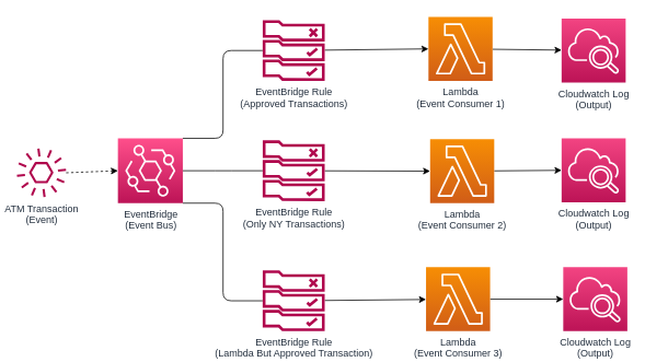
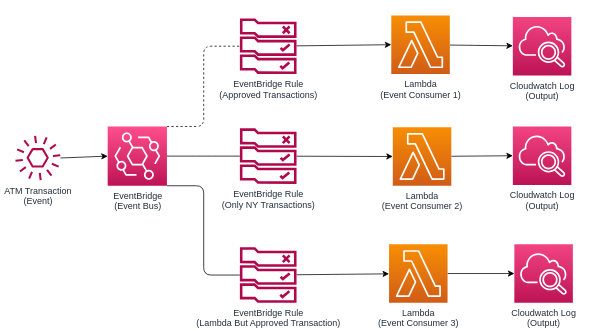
  <mxCell id="0" />
  <mxCell id="1" parent="0" />
- <mxCell id="2" style="edgeStyle=elbowEdgeStyle;html=1;endArrow=none;endFill=0;exitX=1;exitY=0;exitDx=0;exitDy=0;exitPerimeter=0;" edge="1" parent="1" source="5" target="7"><mxGeometry relative="1" as="geometry"><mxPoint x="223" y="208" as="sourcePoint" /></mxGeometry></mxCell>
+ <mxCell id="2" style="edgeStyle=elbowEdgeStyle;html=1;endArrow=none;endFill=0;exitX=1;exitY=0;exitDx=0;exitDy=0;exitPerimeter=0;dashed=1;" edge="1" parent="1" source="5" target="7"><mxGeometry relative="1" as="geometry"><mxPoint x="223" y="208" as="sourcePoint" /></mxGeometry></mxCell>
  <mxCell id="3" style="edgeStyle=elbowEdgeStyle;html=1;exitX=1;exitY=1;exitDx=0;exitDy=0;exitPerimeter=0;endArrow=none;endFill=0;" edge="1" parent="1" source="5" target="15"><mxGeometry relative="1" as="geometry" /></mxCell>
  <mxCell id="4" style="edgeStyle=elbowEdgeStyle;html=1;endArrow=none;endFill=0;" edge="1" parent="1" source="5" target="13"><mxGeometry relative="1" as="geometry" /></mxCell>
  <mxCell id="5" value="EventBridge&lt;br&gt;(Event Bus)" style="sketch=0;points=[[0,0,0],[0.25,0,0],[0.5,0,0],[0.75,0,0],[1,0,0],[0,1,0],[0.25,1,0],[0.5,1,0],[0.75,1,0],[1,1,0],[0,0.25,0],[0,0.5,0],[0,0.75,0],[1,0.25,0],[1,0.5,0],[1,0.75,0]];outlineConnect=0;fontColor=#232F3E;gradientColor=#FF4F8B;gradientDirection=north;fillColor=#BC1356;strokeColor=#ffffff;dashed=0;verticalLabelPosition=bottom;verticalAlign=top;align=center;html=1;fontSize=12;fontStyle=0;aspect=fixed;shape=mxgraph.aws4.resourceIcon;resIcon=mxgraph.aws4.eventbridge;" parent="1" vertex="1"><mxGeometry x="143" y="168" width="79" height="79" as="geometry" /></mxCell>
  <mxCell id="6" style="edgeStyle=none;html=1;entryX=0;entryY=0.5;entryDx=0;entryDy=0;entryPerimeter=0;" edge="1" parent="1" source="7" target="17"><mxGeometry relative="1" as="geometry" /></mxCell>
  <mxCell id="7" value="EventBridge Rule&lt;br&gt;(Approved Transactions)" style="sketch=0;outlineConnect=0;fontColor=#232F3E;gradientColor=none;fillColor=#B0084D;strokeColor=none;dashed=0;verticalLabelPosition=bottom;verticalAlign=top;align=center;html=1;fontSize=12;fontStyle=0;aspect=fixed;pointerEvents=1;shape=mxgraph.aws4.rule_2;" parent="1" vertex="1"><mxGeometry x="319" y="24" width="75.94" height="74" as="geometry" /></mxCell>
- <mxCell id="8" style="edgeStyle=none;html=1;exitX=1;exitY=0.5;exitDx=0;exitDy=0;exitPerimeter=0;entryX=0;entryY=0.5;entryDx=0;entryDy=0;entryPerimeter=0;startArrow=none;dashed=1;" edge="1" parent="1" source="22" target="5"><mxGeometry relative="1" as="geometry" /></mxCell>
+ <mxCell id="8" style="edgeStyle=none;html=1;exitX=1;exitY=0.5;exitDx=0;exitDy=0;exitPerimeter=0;entryX=0;entryY=0.5;entryDx=0;entryDy=0;entryPerimeter=0;startArrow=none;" edge="1" parent="1" source="22" target="5"><mxGeometry relative="1" as="geometry" /></mxCell>
  <mxCell id="9" style="edgeStyle=none;html=1;entryX=0;entryY=0.5;entryDx=0;entryDy=0;entryPerimeter=0;" edge="1" parent="1" source="10" target="20"><mxGeometry relative="1" as="geometry" /></mxCell>
  <mxCell id="10" value="Lambda&lt;br&gt;(Event Consumer 2)" style="sketch=0;points=[[0,0,0],[0.25,0,0],[0.5,0,0],[0.75,0,0],[1,0,0],[0,1,0],[0.25,1,0],[0.5,1,0],[0.75,1,0],[1,1,0],[0,0.25,0],[0,0.5,0],[0,0.75,0],[1,0.25,0],[1,0.5,0],[1,0.75,0]];outlineConnect=0;fontColor=#232F3E;gradientColor=#F78E04;gradientDirection=north;fillColor=#D05C17;strokeColor=#ffffff;dashed=0;verticalLabelPosition=bottom;verticalAlign=top;align=center;html=1;fontSize=12;fontStyle=0;aspect=fixed;shape=mxgraph.aws4.resourceIcon;resIcon=mxgraph.aws4.lambda;" parent="1" vertex="1"><mxGeometry x="523" y="169" width="78" height="78" as="geometry" /></mxCell>
  <mxCell id="11" value="Cloudwatch Log&lt;br&gt;(Output)" style="sketch=0;points=[[0,0,0],[0.25,0,0],[0.5,0,0],[0.75,0,0],[1,0,0],[0,1,0],[0.25,1,0],[0.5,1,0],[0.75,1,0],[1,1,0],[0,0.25,0],[0,0.5,0],[0,0.75,0],[1,0.25,0],[1,0.5,0],[1,0.75,0]];points=[[0,0,0],[0.25,0,0],[0.5,0,0],[0.75,0,0],[1,0,0],[0,1,0],[0.25,1,0],[0.5,1,0],[0.75,1,0],[1,1,0],[0,0.25,0],[0,0.5,0],[0,0.75,0],[1,0.25,0],[1,0.5,0],[1,0.75,0]];outlineConnect=0;fontColor=#232F3E;gradientColor=#F34482;gradientDirection=north;fillColor=#BC1356;strokeColor=#ffffff;dashed=0;verticalLabelPosition=bottom;verticalAlign=top;align=center;html=1;fontSize=12;fontStyle=0;aspect=fixed;shape=mxgraph.aws4.resourceIcon;resIcon=mxgraph.aws4.cloudwatch_2;" parent="1" vertex="1"><mxGeometry x="683" y="22" width="78" height="78" as="geometry" /></mxCell>
  <mxCell id="12" style="edgeStyle=none;html=1;entryX=0;entryY=0.5;entryDx=0;entryDy=0;entryPerimeter=0;" edge="1" parent="1" source="13" target="10"><mxGeometry relative="1" as="geometry" /></mxCell>
  <mxCell id="13" value="EventBridge Rule&lt;br&gt;(Only NY Transactions)" style="sketch=0;outlineConnect=0;fontColor=#232F3E;gradientColor=none;fillColor=#B0084D;strokeColor=none;dashed=0;verticalLabelPosition=bottom;verticalAlign=top;align=center;html=1;fontSize=12;fontStyle=0;aspect=fixed;pointerEvents=1;shape=mxgraph.aws4.rule_2;" parent="1" vertex="1"><mxGeometry x="319" y="170.5" width="75.94" height="74" as="geometry" /></mxCell>
  <mxCell id="14" style="edgeStyle=none;html=1;" edge="1" parent="1" source="15" target="19"><mxGeometry relative="1" as="geometry" /></mxCell>
  <mxCell id="15" value="EventBridge Rule&lt;br&gt;(Lambda But Approved Transaction)" style="sketch=0;outlineConnect=0;fontColor=#232F3E;gradientColor=none;fillColor=#B0084D;strokeColor=none;dashed=0;verticalLabelPosition=bottom;verticalAlign=top;align=center;html=1;fontSize=12;fontStyle=0;aspect=fixed;pointerEvents=1;shape=mxgraph.aws4.rule_2;" parent="1" vertex="1"><mxGeometry x="319" y="329" width="75.94" height="74" as="geometry" /></mxCell>
  <mxCell id="16" style="edgeStyle=none;html=1;" edge="1" parent="1" source="17" target="11"><mxGeometry relative="1" as="geometry" /></mxCell>
  <mxCell id="17" value="Lambda&lt;br&gt;(Event Consumer 1)" style="sketch=0;points=[[0,0,0],[0.25,0,0],[0.5,0,0],[0.75,0,0],[1,0,0],[0,1,0],[0.25,1,0],[0.5,1,0],[0.75,1,0],[1,1,0],[0,0.25,0],[0,0.5,0],[0,0.75,0],[1,0.25,0],[1,0.5,0],[1,0.75,0]];outlineConnect=0;fontColor=#232F3E;gradientColor=#F78E04;gradientDirection=north;fillColor=#D05C17;strokeColor=#ffffff;dashed=0;verticalLabelPosition=bottom;verticalAlign=top;align=center;html=1;fontSize=12;fontStyle=0;aspect=fixed;shape=mxgraph.aws4.resourceIcon;resIcon=mxgraph.aws4.lambda;" vertex="1" parent="1"><mxGeometry x="521" y="20" width="78" height="78" as="geometry" /></mxCell>
  <mxCell id="18" style="edgeStyle=none;html=1;exitX=1;exitY=0.5;exitDx=0;exitDy=0;exitPerimeter=0;entryX=0;entryY=0.5;entryDx=0;entryDy=0;entryPerimeter=0;" edge="1" parent="1" source="19" target="21"><mxGeometry relative="1" as="geometry" /></mxCell>
  <mxCell id="19" value="Lambda&lt;br&gt;(Event Consumer 3)" style="sketch=0;points=[[0,0,0],[0.25,0,0],[0.5,0,0],[0.75,0,0],[1,0,0],[0,1,0],[0.25,1,0],[0.5,1,0],[0.75,1,0],[1,1,0],[0,0.25,0],[0,0.5,0],[0,0.75,0],[1,0.25,0],[1,0.5,0],[1,0.75,0]];outlineConnect=0;fontColor=#232F3E;gradientColor=#F78E04;gradientDirection=north;fillColor=#D05C17;strokeColor=#ffffff;dashed=0;verticalLabelPosition=bottom;verticalAlign=top;align=center;html=1;fontSize=12;fontStyle=0;aspect=fixed;shape=mxgraph.aws4.resourceIcon;resIcon=mxgraph.aws4.lambda;" vertex="1" parent="1"><mxGeometry x="518" y="325" width="78" height="78" as="geometry" /></mxCell>
  <mxCell id="20" value="Cloudwatch Log&lt;br&gt;(Output)" style="sketch=0;points=[[0,0,0],[0.25,0,0],[0.5,0,0],[0.75,0,0],[1,0,0],[0,1,0],[0.25,1,0],[0.5,1,0],[0.75,1,0],[1,1,0],[0,0.25,0],[0,0.5,0],[0,0.75,0],[1,0.25,0],[1,0.5,0],[1,0.75,0]];points=[[0,0,0],[0.25,0,0],[0.5,0,0],[0.75,0,0],[1,0,0],[0,1,0],[0.25,1,0],[0.5,1,0],[0.75,1,0],[1,1,0],[0,0.25,0],[0,0.5,0],[0,0.75,0],[1,0.25,0],[1,0.5,0],[1,0.75,0]];outlineConnect=0;fontColor=#232F3E;gradientColor=#F34482;gradientDirection=north;fillColor=#BC1356;strokeColor=#ffffff;dashed=0;verticalLabelPosition=bottom;verticalAlign=top;align=center;html=1;fontSize=12;fontStyle=0;aspect=fixed;shape=mxgraph.aws4.resourceIcon;resIcon=mxgraph.aws4.cloudwatch_2;" vertex="1" parent="1"><mxGeometry x="683" y="168" width="78" height="78" as="geometry" /></mxCell>
  <mxCell id="21" value="Cloudwatch Log&lt;br&gt;(Output)" style="sketch=0;points=[[0,0,0],[0.25,0,0],[0.5,0,0],[0.75,0,0],[1,0,0],[0,1,0],[0.25,1,0],[0.5,1,0],[0.75,1,0],[1,1,0],[0,0.25,0],[0,0.5,0],[0,0.75,0],[1,0.25,0],[1,0.5,0],[1,0.75,0]];points=[[0,0,0],[0.25,0,0],[0.5,0,0],[0.75,0,0],[1,0,0],[0,1,0],[0.25,1,0],[0.5,1,0],[0.75,1,0],[1,1,0],[0,0.25,0],[0,0.5,0],[0,0.75,0],[1,0.25,0],[1,0.5,0],[1,0.75,0]];outlineConnect=0;fontColor=#232F3E;gradientColor=#F34482;gradientDirection=north;fillColor=#BC1356;strokeColor=#ffffff;dashed=0;verticalLabelPosition=bottom;verticalAlign=top;align=center;html=1;fontSize=12;fontStyle=0;aspect=fixed;shape=mxgraph.aws4.resourceIcon;resIcon=mxgraph.aws4.cloudwatch_2;" vertex="1" parent="1"><mxGeometry x="685" y="325" width="78" height="78" as="geometry" /></mxCell>
  <mxCell id="22" value="ATM Transaction&lt;br&gt;(Event)" style="sketch=0;outlineConnect=0;fontColor=#232F3E;gradientColor=none;fillColor=#B0084D;strokeColor=none;dashed=0;verticalLabelPosition=bottom;verticalAlign=top;align=center;html=1;fontSize=12;fontStyle=0;aspect=fixed;pointerEvents=1;shape=mxgraph.aws4.event;" parent="1" vertex="1"><mxGeometry x="20" y="180" width="60" height="60" as="geometry" /></mxCell>
